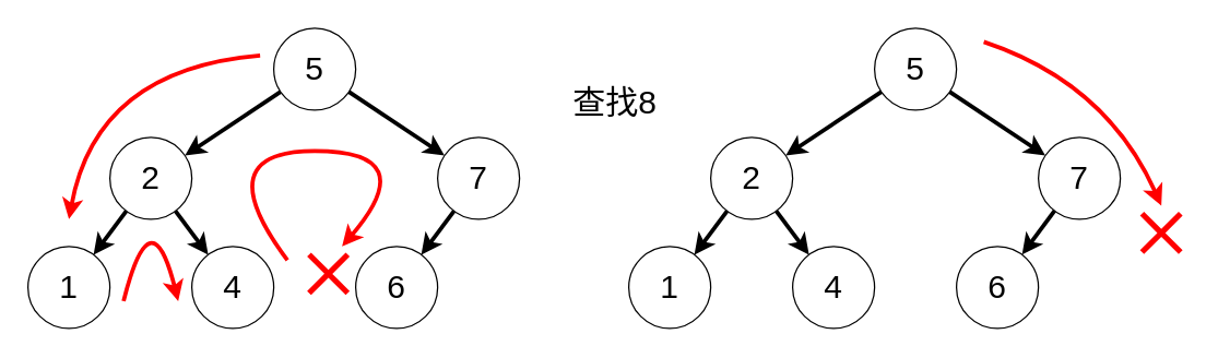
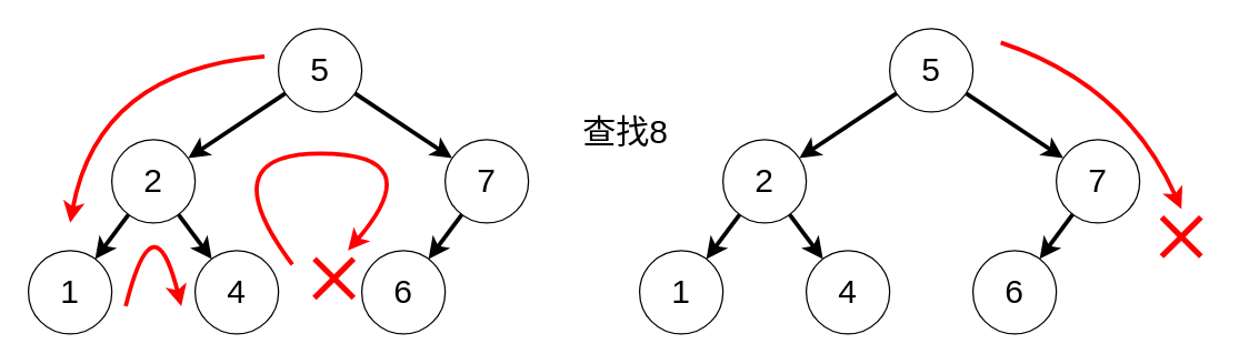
  <mxCell id="0" />
  <mxCell id="1" parent="0" />
  <mxCell id="2" style="rounded=0;orthogonalLoop=1;jettySize=auto;html=1;strokeWidth=3;fontSize=24;" parent="1" source="4" target="7" edge="1"><mxGeometry relative="1" as="geometry" /></mxCell>
  <mxCell id="3" style="rounded=0;orthogonalLoop=1;jettySize=auto;html=1;strokeWidth=3;fontSize=24;" parent="1" source="4" target="12" edge="1"><mxGeometry relative="1" as="geometry" /></mxCell>
  <mxCell id="4" value="5" style="ellipse;whiteSpace=wrap;html=1;aspect=fixed;fontSize=24;" parent="1" vertex="1"><mxGeometry x="640" width="60" height="60" as="geometry" y="20" /></mxCell>
  <mxCell id="5" style="rounded=0;orthogonalLoop=1;jettySize=auto;html=1;strokeWidth=3;fontSize=24;" parent="1" source="7" target="8" edge="1"><mxGeometry relative="1" as="geometry" /></mxCell>
  <mxCell id="6" style="rounded=0;orthogonalLoop=1;jettySize=auto;html=1;strokeWidth=3;fontSize=24;" parent="1" source="7" target="9" edge="1"><mxGeometry relative="1" as="geometry" /></mxCell>
  <mxCell id="7" value="2" style="ellipse;whiteSpace=wrap;html=1;aspect=fixed;fontSize=24;" parent="1" vertex="1"><mxGeometry x="520" y="100" width="60" height="60" as="geometry" /></mxCell>
  <mxCell id="8" value="1" style="ellipse;whiteSpace=wrap;html=1;aspect=fixed;fontSize=24;" parent="1" vertex="1"><mxGeometry x="460" y="180" width="60" height="60" as="geometry" /></mxCell>
  <mxCell id="9" value="4" style="ellipse;whiteSpace=wrap;html=1;aspect=fixed;fontSize=24;" parent="1" vertex="1"><mxGeometry x="580" y="180" width="60" height="60" as="geometry" /></mxCell>
  <mxCell id="10" value="6" style="ellipse;whiteSpace=wrap;html=1;aspect=fixed;fontSize=24;" parent="1" vertex="1"><mxGeometry x="700" y="180" width="60" height="60" as="geometry" /></mxCell>
  <mxCell id="11" style="rounded=0;orthogonalLoop=1;jettySize=auto;html=1;strokeWidth=3;fontSize=24;" parent="1" source="12" target="10" edge="1"><mxGeometry relative="1" as="geometry" /></mxCell>
  <mxCell id="12" value="7" style="ellipse;whiteSpace=wrap;html=1;aspect=fixed;fontSize=24;" parent="1" vertex="1"><mxGeometry x="760" y="100" width="60" height="60" as="geometry" /></mxCell>
  <mxCell id="13" style="rounded=0;orthogonalLoop=1;jettySize=auto;html=1;strokeWidth=3;fontSize=24;" parent="1" source="15" target="18" edge="1"><mxGeometry relative="1" as="geometry" /></mxCell>
  <mxCell id="14" style="rounded=0;orthogonalLoop=1;jettySize=auto;html=1;strokeWidth=3;fontSize=24;" parent="1" source="15" target="23" edge="1"><mxGeometry relative="1" as="geometry" /></mxCell>
  <mxCell id="15" value="5" style="ellipse;whiteSpace=wrap;html=1;aspect=fixed;fontSize=24;" parent="1" vertex="1"><mxGeometry x="200" width="60" height="60" as="geometry" y="20" /></mxCell>
  <mxCell id="16" style="rounded=0;orthogonalLoop=1;jettySize=auto;html=1;strokeWidth=3;fontSize=24;" parent="1" source="18" target="19" edge="1"><mxGeometry relative="1" as="geometry" /></mxCell>
  <mxCell id="17" style="rounded=0;orthogonalLoop=1;jettySize=auto;html=1;strokeWidth=3;fontSize=24;" parent="1" source="18" target="20" edge="1"><mxGeometry relative="1" as="geometry" /></mxCell>
  <mxCell id="18" value="2" style="ellipse;whiteSpace=wrap;html=1;aspect=fixed;fontSize=24;" parent="1" vertex="1"><mxGeometry x="80" y="100" width="60" height="60" as="geometry" /></mxCell>
  <mxCell id="19" value="1" style="ellipse;whiteSpace=wrap;html=1;aspect=fixed;fontSize=24;" parent="1" vertex="1"><mxGeometry y="180" width="60" height="60" as="geometry" x="20" /></mxCell>
  <mxCell id="20" value="4" style="ellipse;whiteSpace=wrap;html=1;aspect=fixed;fontSize=24;" parent="1" vertex="1"><mxGeometry x="140" y="180" width="60" height="60" as="geometry" /></mxCell>
  <mxCell id="21" value="6" style="ellipse;whiteSpace=wrap;html=1;aspect=fixed;fontSize=24;" parent="1" vertex="1"><mxGeometry x="260" y="180" width="60" height="60" as="geometry" /></mxCell>
  <mxCell id="22" style="rounded=0;orthogonalLoop=1;jettySize=auto;html=1;strokeWidth=3;fontSize=24;" parent="1" source="23" target="21" edge="1"><mxGeometry relative="1" as="geometry" /></mxCell>
  <mxCell id="23" value="7" style="ellipse;whiteSpace=wrap;html=1;aspect=fixed;fontSize=24;" parent="1" vertex="1"><mxGeometry x="320" y="100" width="60" height="60" as="geometry" /></mxCell>
- <mxCell id="24" value="&lt;font style=&quot;font-size: 24px;&quot;&gt;查找8&lt;/font&gt;" style="text;html=1;strokeColor=none;fillColor=none;align=center;verticalAlign=middle;whiteSpace=wrap;rounded=0;" parent="1" vertex="1"><mxGeometry x="400" y="60" width="100" height="30" as="geometry" /></mxCell>
+ <mxCell id="24" value="&lt;font style=&quot;font-size: 24px;&quot;&gt;查找8&lt;/font&gt;" style="text;html=1;strokeColor=none;fillColor=none;align=center;verticalAlign=middle;whiteSpace=wrap;rounded=0;" parent="1" vertex="1"><mxGeometry x="400" y="80" width="100" height="30" as="geometry" /></mxCell>
  <mxCell id="25" value="" style="curved=1;endArrow=classic;html=1;rounded=0;strokeWidth=3;strokeColor=#FF0000;" parent="1" edge="1"><mxGeometry width="50" height="50" relative="1" as="geometry"><mxPoint x="190" y="40" as="sourcePoint" /><mxPoint x="50" y="160" as="targetPoint" /><Array as="points"><mxPoint x="70" y="50" /></Array></mxGeometry></mxCell>
  <mxCell id="26" value="" style="curved=1;endArrow=classic;html=1;rounded=0;strokeWidth=3;strokeColor=#FF0000;" parent="1" edge="1"><mxGeometry width="50" height="50" relative="1" as="geometry"><mxPoint x="90" y="220" as="sourcePoint" /><mxPoint x="130" y="220" as="targetPoint" /><Array as="points"><mxPoint x="110" y="140" /></Array></mxGeometry></mxCell>
  <mxCell id="27" value="" style="curved=1;endArrow=classic;html=1;rounded=0;strokeWidth=3;strokeColor=#FF0000;" parent="1" edge="1"><mxGeometry width="50" height="50" relative="1" as="geometry"><mxPoint x="210" y="190" as="sourcePoint" /><mxPoint x="250" y="180" as="targetPoint" /><Array as="points"><mxPoint x="150" y="110" /><mxPoint x="310" y="110" /></Array></mxGeometry></mxCell>
  <mxCell id="28" value="" style="curved=1;endArrow=classic;html=1;rounded=0;strokeWidth=3;strokeColor=#FF0000;" parent="1" edge="1"><mxGeometry width="50" height="50" relative="1" as="geometry"><mxPoint x="720" y="30" as="sourcePoint" /><mxPoint x="850" y="150" as="targetPoint" /><Array as="points"><mxPoint x="810" y="60" /></Array></mxGeometry></mxCell>
  <mxCell id="29" value="" style="shape=cross;whiteSpace=wrap;html=1;strokeColor=none;rotation=45;fillColor=#FF0000;size=0.103;" parent="1" vertex="1"><mxGeometry x="830" y="150" width="40" height="40" as="geometry" /></mxCell>
  <mxCell id="30" value="" style="shape=cross;whiteSpace=wrap;html=1;strokeColor=none;rotation=45;fillColor=#FF0000;size=0.103;" parent="1" vertex="1"><mxGeometry x="220" y="180" width="40" height="40" as="geometry" /></mxCell>
